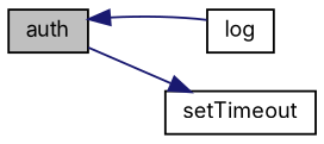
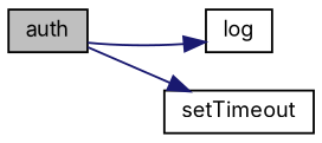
  digraph {
    fontname=Inter
    rankdir=LR
    node [color=black fillcolor=white fontname=Inter fontsize=10 shape=record style=filled]
    edge [color=midnightblue fontname=Inter fontsize=10 labelfontname=Helvetica labelfontsize=10 style=solid]
    n1 [fillcolor=grey75 fontcolor=black height=0.2 label=auth width=0.4]
    n2 [height=0.2 label=log width=0.4]
    n3 [height=0.2 label=setTimeout width=0.4]
-   n2 -> n1
+   n1 -> n2
    n1 -> n3
  }
